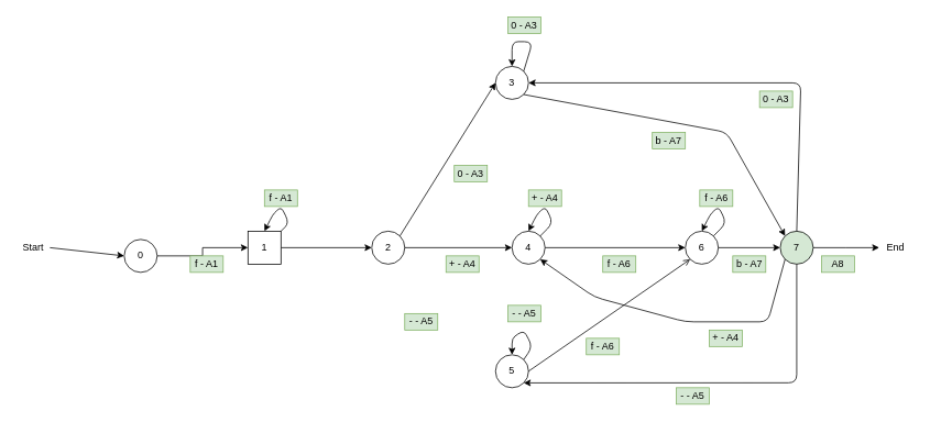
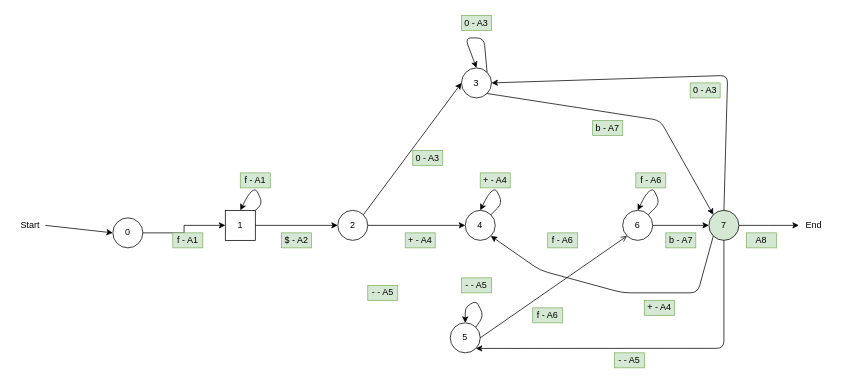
  <mxCell id="0" />
  <mxCell id="1" parent="0" />
  <mxCell id="2" value="" style="endArrow=classic;html=1;entryX=0;entryY=0.5;entryDx=0;entryDy=0;" edge="1" parent="1" target="5"><mxGeometry width="50" height="50" relative="1" as="geometry"><mxPoint x="60" y="300" as="sourcePoint" /><mxPoint x="120" y="300" as="targetPoint" /></mxGeometry></mxCell>
  <mxCell id="3" value="&lt;div&gt;Start&lt;/div&gt;" style="text;html=1;strokeColor=none;fillColor=none;align=center;verticalAlign=middle;whiteSpace=wrap;rounded=0;" vertex="1" parent="1"><mxGeometry x="20" y="290" width="40" height="20" as="geometry" /></mxCell>
  <mxCell id="4" value="" style="edgeStyle=orthogonalEdgeStyle;rounded=0;orthogonalLoop=1;jettySize=auto;html=1;" edge="1" parent="1" source="5" target="7"><mxGeometry relative="1" as="geometry" /></mxCell>
  <mxCell id="5" value="0" style="ellipse;whiteSpace=wrap;html=1;aspect=fixed;" vertex="1" parent="1"><mxGeometry x="150" y="290" width="40" height="40" as="geometry" /></mxCell>
  <mxCell id="6" value="" style="edgeStyle=orthogonalEdgeStyle;rounded=0;orthogonalLoop=1;jettySize=auto;html=1;" edge="1" parent="1" source="7" target="8"><mxGeometry relative="1" as="geometry" /></mxCell>
  <mxCell id="7" value="1" style="whiteSpace=wrap;html=1;aspect=fixed;rounded=0;" vertex="1" parent="1"><mxGeometry x="300" y="280" width="40" height="40" as="geometry" /></mxCell>
  <mxCell id="8" value="2" style="ellipse;whiteSpace=wrap;html=1;aspect=fixed;" vertex="1" parent="1"><mxGeometry x="450" y="280" width="40" height="40" as="geometry" /></mxCell>
  <mxCell id="9" value="" style="endArrow=classic;html=1;exitX=1;exitY=0;exitDx=0;exitDy=0;entryX=0.5;entryY=0;entryDx=0;entryDy=0;" edge="1" parent="1" source="7" target="7"><mxGeometry width="50" height="50" relative="1" as="geometry"><mxPoint x="320" y="290" as="sourcePoint" /><mxPoint x="370" y="240" as="targetPoint" /><Array as="points"><mxPoint x="350" y="270" /><mxPoint x="340" y="250" /><mxPoint x="330" y="260" /></Array></mxGeometry></mxCell>
  <mxCell id="10" value="" style="endArrow=classic;html=1;exitX=1;exitY=0;exitDx=0;exitDy=0;entryX=0;entryY=0.5;entryDx=0;entryDy=0;" edge="1" parent="1" source="8" target="12"><mxGeometry width="50" height="50" relative="1" as="geometry"><mxPoint x="500" y="280" as="sourcePoint" /><mxPoint x="550" y="240" as="targetPoint" /></mxGeometry></mxCell>
  <mxCell id="11" value="" style="endArrow=classic;html=1;exitX=1;exitY=0.5;exitDx=0;exitDy=0;entryX=0;entryY=0.5;entryDx=0;entryDy=0;" edge="1" parent="1" source="8" target="13"><mxGeometry width="50" height="50" relative="1" as="geometry"><mxPoint x="510" y="300" as="sourcePoint" /><mxPoint x="570" y="300" as="targetPoint" /></mxGeometry></mxCell>
- <mxCell id="12" value="3" style="ellipse;whiteSpace=wrap;html=1;aspect=fixed;" vertex="1" parent="1"><mxGeometry x="600" y="80" width="40" height="40" as="geometry" /></mxCell>
+ <mxCell id="12" value="3" style="ellipse;whiteSpace=wrap;html=1;aspect=fixed;" vertex="1" parent="1"><mxGeometry x="615" y="90" width="40" height="40" as="geometry" /></mxCell>
  <mxCell id="13" value="4" style="ellipse;whiteSpace=wrap;html=1;aspect=fixed;" vertex="1" parent="1"><mxGeometry x="620" y="280" width="40" height="40" as="geometry" /></mxCell>
  <mxCell id="14" value="" style="endArrow=classic;html=1;exitX=1;exitY=0;exitDx=0;exitDy=0;entryX=0.5;entryY=0;entryDx=0;entryDy=0;" edge="1" parent="1" source="13" target="13"><mxGeometry width="50" height="50" relative="1" as="geometry"><mxPoint x="640" y="290" as="sourcePoint" /><mxPoint x="690" y="240" as="targetPoint" /><Array as="points"><mxPoint x="670" y="270" /><mxPoint x="660" y="250" /><mxPoint x="650" y="260" /></Array></mxGeometry></mxCell>
  <mxCell id="15" value="5" style="ellipse;whiteSpace=wrap;html=1;aspect=fixed;" vertex="1" parent="1"><mxGeometry x="600" y="430" width="40" height="40" as="geometry" /></mxCell>
  <mxCell id="16" value="6" style="ellipse;whiteSpace=wrap;html=1;aspect=fixed;" vertex="1" parent="1"><mxGeometry x="830" y="280" width="40" height="40" as="geometry" /></mxCell>
  <mxCell id="17" value="" style="endArrow=classic;html=1;exitX=1;exitY=0;exitDx=0;exitDy=0;entryX=0.5;entryY=0;entryDx=0;entryDy=0;" edge="1" parent="1" source="16" target="16"><mxGeometry width="50" height="50" relative="1" as="geometry"><mxPoint x="850" y="290" as="sourcePoint" /><mxPoint x="900" y="240" as="targetPoint" /><Array as="points"><mxPoint x="880" y="270" /><mxPoint x="870" y="250" /><mxPoint x="860" y="260" /></Array></mxGeometry></mxCell>
- <mxCell id="18" value="" style="endArrow=classic;html=1;exitX=1;exitY=0.5;exitDx=0;exitDy=0;entryX=0;entryY=0.5;entryDx=0;entryDy=0;" edge="1" parent="1" source="13" target="16"><mxGeometry width="50" height="50" relative="1" as="geometry"><mxPoint x="667.5" y="299" as="sourcePoint" /><mxPoint x="727.5" y="299" as="targetPoint" /></mxGeometry></mxCell>
  <mxCell id="19" value="" style="edgeStyle=orthogonalEdgeStyle;rounded=0;orthogonalLoop=1;jettySize=auto;html=1;" edge="1" parent="1" source="20"><mxGeometry relative="1" as="geometry"><mxPoint x="1065" y="300" as="targetPoint" /></mxGeometry></mxCell>
  <mxCell id="20" value="7" style="ellipse;whiteSpace=wrap;html=1;aspect=fixed;fillColor=#d5e8d4;" vertex="1" parent="1"><mxGeometry x="945" y="280" width="40" height="40" as="geometry" /></mxCell>
  <mxCell id="21" value="" style="endArrow=classic;html=1;exitX=1;exitY=0.5;exitDx=0;exitDy=0;entryX=0;entryY=0.5;entryDx=0;entryDy=0;" edge="1" parent="1" source="16" target="20"><mxGeometry width="50" height="50" relative="1" as="geometry"><mxPoint x="877.5" y="300" as="sourcePoint" /><mxPoint x="937.5" y="300" as="targetPoint" /></mxGeometry></mxCell>
  <mxCell id="22" value="" style="endArrow=classic;html=1;exitX=1;exitY=1;exitDx=0;exitDy=0;entryX=0;entryY=0;entryDx=0;entryDy=0;" edge="1" parent="1" source="12" target="20"><mxGeometry width="50" height="50" relative="1" as="geometry"><mxPoint x="660" y="229.5" as="sourcePoint" /><mxPoint x="855" y="280" as="targetPoint" /><Array as="points"><mxPoint x="880" y="160" /></Array></mxGeometry></mxCell>
  <mxCell id="23" value="" style="endArrow=classic;html=1;exitX=0.5;exitY=0;exitDx=0;exitDy=0;entryX=1;entryY=0.5;entryDx=0;entryDy=0;" edge="1" parent="1" source="20" target="12"><mxGeometry width="50" height="50" relative="1" as="geometry"><mxPoint x="865" y="270" as="sourcePoint" /><mxPoint x="655" y="220" as="targetPoint" /><Array as="points"><mxPoint x="970" y="100" /></Array></mxGeometry></mxCell>
  <mxCell id="24" value="" style="endArrow=open;html=1;entryX=0;entryY=1;entryDx=0;entryDy=0;exitX=1;exitY=0.5;exitDx=0;exitDy=0;" edge="1" parent="1" source="15" target="16"><mxGeometry width="50" height="50" relative="1" as="geometry"><mxPoint x="645" y="380" as="sourcePoint" /><mxPoint x="735" y="320" as="targetPoint" /></mxGeometry></mxCell>
  <mxCell id="25" value="" style="endArrow=classic;html=1;exitX=0.5;exitY=1;exitDx=0;exitDy=0;entryX=1;entryY=1;entryDx=0;entryDy=0;" edge="1" parent="1" source="20" target="15"><mxGeometry width="50" height="50" relative="1" as="geometry"><mxPoint x="855" y="330" as="sourcePoint" /><mxPoint x="645" y="390" as="targetPoint" /><Array as="points"><mxPoint x="965" y="464" /></Array></mxGeometry></mxCell>
  <mxCell id="26" value="" style="endArrow=classic;html=1;entryX=1;entryY=1;entryDx=0;entryDy=0;exitX=0;exitY=1;exitDx=0;exitDy=0;" edge="1" parent="1" source="20" target="13"><mxGeometry width="50" height="50" relative="1" as="geometry"><mxPoint x="845" y="320" as="sourcePoint" /><mxPoint x="665" y="320" as="targetPoint" /><Array as="points"><mxPoint x="930" y="390" /><mxPoint x="830" y="390" /><mxPoint x="720" y="360" /></Array></mxGeometry></mxCell>
  <mxCell id="27" value="" style="endArrow=classic;html=1;exitX=1;exitY=0;exitDx=0;exitDy=0;entryX=0.5;entryY=0;entryDx=0;entryDy=0;" edge="1" parent="1" source="12" target="12"><mxGeometry width="50" height="50" relative="1" as="geometry"><mxPoint x="635" y="130" as="sourcePoint" /><mxPoint x="634" y="40" as="targetPoint" /><Array as="points"><mxPoint x="645" y="50" /><mxPoint x="620" y="50" /></Array></mxGeometry></mxCell>
  <mxCell id="28" value="" style="endArrow=classic;html=1;exitX=1;exitY=0;exitDx=0;exitDy=0;entryX=0.5;entryY=0;entryDx=0;entryDy=0;" edge="1" parent="1" source="15" target="15"><mxGeometry width="50" height="50" relative="1" as="geometry"><mxPoint x="615" y="460" as="sourcePoint" /><mxPoint x="634" y="390" as="targetPoint" /><Array as="points"><mxPoint x="645" y="420" /><mxPoint x="634" y="400" /><mxPoint x="620" y="410" /></Array></mxGeometry></mxCell>
  <mxCell id="29" value="&lt;div&gt;End&lt;/div&gt;" style="text;html=1;strokeColor=none;fillColor=none;align=center;verticalAlign=middle;whiteSpace=wrap;rounded=0;" vertex="1" parent="1"><mxGeometry x="1065" y="290" width="40" height="20" as="geometry" /></mxCell>
  <mxCell id="30" value="f - A1" style="text;html=1;strokeColor=#82b366;fillColor=#d5e8d4;align=center;verticalAlign=middle;whiteSpace=wrap;rounded=0;" vertex="1" parent="1"><mxGeometry x="230" y="310" width="40" height="20" as="geometry" /></mxCell>
  <mxCell id="31" value="f - A1" style="text;html=1;strokeColor=#82b366;fillColor=#d5e8d4;align=center;verticalAlign=middle;whiteSpace=wrap;rounded=0;" vertex="1" parent="1"><mxGeometry x="320" y="230" width="40" height="20" as="geometry" /></mxCell>
+ <mxCell id="32" value="$ - A2" style="text;html=1;strokeColor=#82b366;fillColor=#d5e8d4;align=center;verticalAlign=middle;whiteSpace=wrap;rounded=0;" vertex="1" parent="1"><mxGeometry x="375" y="310" width="40" height="20" as="geometry" /></mxCell>
  <mxCell id="33" value="+ - A4" style="text;html=1;strokeColor=#82b366;fillColor=#d5e8d4;align=center;verticalAlign=middle;whiteSpace=wrap;rounded=0;" vertex="1" parent="1"><mxGeometry x="540" y="310" width="40" height="20" as="geometry" /></mxCell>
  <mxCell id="34" value="0 - A3" style="text;html=1;strokeColor=#82b366;fillColor=#d5e8d4;align=center;verticalAlign=middle;whiteSpace=wrap;rounded=0;" vertex="1" parent="1"><mxGeometry x="550" y="200" width="40" height="20" as="geometry" /></mxCell>
  <mxCell id="35" value="- - A5" style="text;html=1;strokeColor=#82b366;fillColor=#d5e8d4;align=center;verticalAlign=middle;whiteSpace=wrap;rounded=0;" vertex="1" parent="1"><mxGeometry x="490" y="380" width="40" height="20" as="geometry" /></mxCell>
  <mxCell id="36" value="0 - A3" style="text;html=1;strokeColor=#82b366;fillColor=#d5e8d4;align=center;verticalAlign=middle;whiteSpace=wrap;rounded=0;" vertex="1" parent="1"><mxGeometry x="615" y="20" width="40" height="20" as="geometry" /></mxCell>
  <mxCell id="37" value="+ - A4" style="text;html=1;strokeColor=#82b366;fillColor=#d5e8d4;align=center;verticalAlign=middle;whiteSpace=wrap;rounded=0;" vertex="1" parent="1"><mxGeometry x="640" y="230" width="40" height="20" as="geometry" /></mxCell>
  <mxCell id="38" value="- - A5" style="text;html=1;strokeColor=#82b366;fillColor=#d5e8d4;align=center;verticalAlign=middle;whiteSpace=wrap;rounded=0;" vertex="1" parent="1"><mxGeometry x="615" y="370" width="40" height="20" as="geometry" /></mxCell>
  <mxCell id="39" value="f - A6" style="text;html=1;strokeColor=#82b366;fillColor=#d5e8d4;align=center;verticalAlign=middle;whiteSpace=wrap;rounded=0;" vertex="1" parent="1"><mxGeometry x="710" y="410" width="40" height="20" as="geometry" /></mxCell>
  <mxCell id="40" value="f - A6" style="text;html=1;strokeColor=#82b366;fillColor=#d5e8d4;align=center;verticalAlign=middle;whiteSpace=wrap;rounded=0;" vertex="1" parent="1"><mxGeometry x="730" y="310" width="40" height="20" as="geometry" /></mxCell>
  <mxCell id="41" value="b - A7" style="text;html=1;strokeColor=#82b366;fillColor=#d5e8d4;align=center;verticalAlign=middle;whiteSpace=wrap;rounded=0;" vertex="1" parent="1"><mxGeometry x="790" y="160" width="40" height="20" as="geometry" /></mxCell>
  <mxCell id="42" value="f - A6" style="text;html=1;strokeColor=#82b366;fillColor=#d5e8d4;align=center;verticalAlign=middle;whiteSpace=wrap;rounded=0;" vertex="1" parent="1"><mxGeometry x="847.5" y="230" width="40" height="20" as="geometry" /></mxCell>
  <mxCell id="43" value="b - A7" style="text;html=1;strokeColor=#82b366;fillColor=#d5e8d4;align=center;verticalAlign=middle;whiteSpace=wrap;rounded=0;" vertex="1" parent="1"><mxGeometry x="887.5" y="310" width="40" height="20" as="geometry" /></mxCell>
  <mxCell id="44" value="0 - A3" style="text;html=1;strokeColor=#82b366;fillColor=#d5e8d4;align=center;verticalAlign=middle;whiteSpace=wrap;rounded=0;" vertex="1" parent="1"><mxGeometry x="920" y="110" width="40" height="20" as="geometry" /></mxCell>
  <mxCell id="45" value="+ - A4" style="text;html=1;strokeColor=#82b366;fillColor=#d5e8d4;align=center;verticalAlign=middle;whiteSpace=wrap;rounded=0;" vertex="1" parent="1"><mxGeometry x="859" y="400" width="40" height="20" as="geometry" /></mxCell>
  <mxCell id="46" value="- - A5" style="text;html=1;strokeColor=#82b366;fillColor=#d5e8d4;align=center;verticalAlign=middle;whiteSpace=wrap;rounded=0;" vertex="1" parent="1"><mxGeometry x="819" y="470" width="40" height="20" as="geometry" /></mxCell>
  <mxCell id="47" value="A8" style="text;html=1;strokeColor=#82b366;fillColor=#d5e8d4;align=center;verticalAlign=middle;whiteSpace=wrap;rounded=0;" vertex="1" parent="1"><mxGeometry x="995" y="310" width="40" height="20" as="geometry" /></mxCell>
